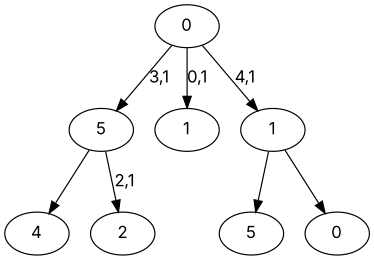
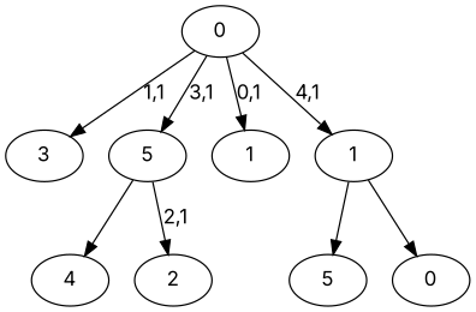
  digraph {
    fontname=Inter
    node [fontname=Inter]
    edge [fontname=Inter]
    n1 [label=5]
    n2 [label=4]
+   n3 [label=3]
    n4 [label=2]
    5
    n6 [label=1]
    n7 [label=0]
    1
    0
    5 -> n2
    5 -> n4 [label="2,1"]
    1 -> n1
    1 -> n7
+   0 -> n3 [label="1,1"]
    0 -> 5 [label="3,1"]
    0 -> n6 [label="0,1"]
    0 -> 1 [label="4,1"]
  }
